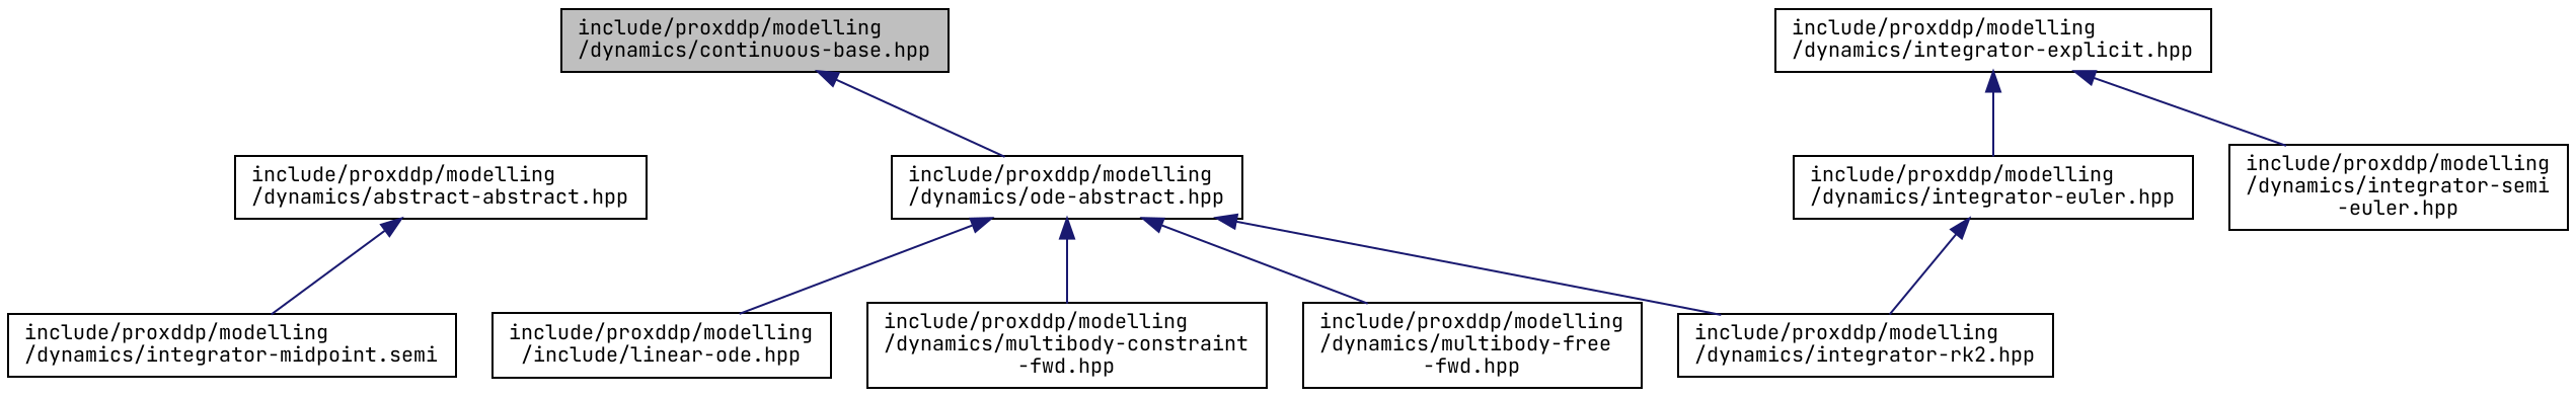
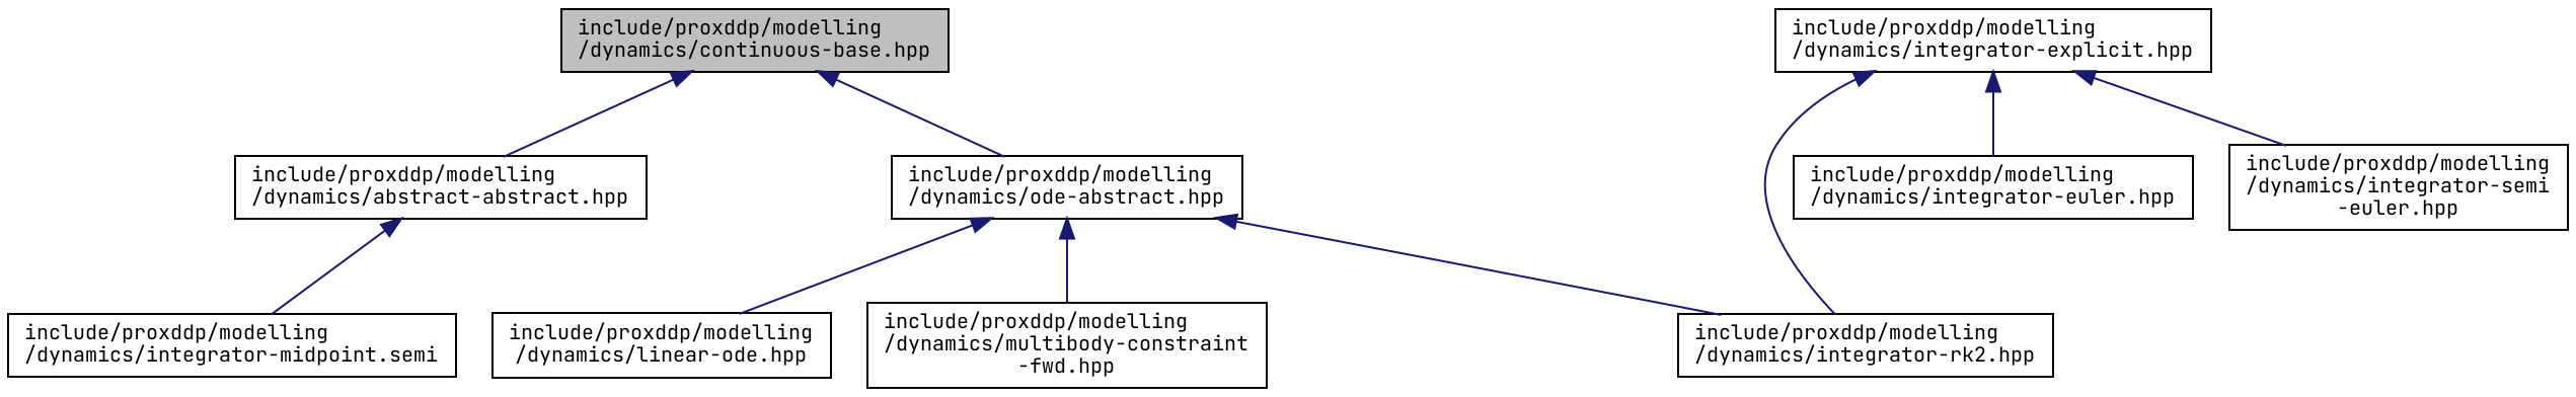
  digraph {
    fontname="JetBrains Mono"
    node [color=black fontname="JetBrains Mono" fontsize=10 shape=record]
    edge [color=midnightblue dir=back fontname="JetBrains Mono" fontsize=10 labelfontname=Helvetica labelfontsize=10 style=solid]
    n1 [fillcolor=grey75 fontcolor=black height=0.2 label="include/proxddp/modelling\l/dynamics/continuous-base.hpp" style=filled width=0.4]
    n2 [height=0.2 label="include/proxddp/modelling\l/dynamics/abstract-abstract.hpp" width=0.4]
    n3 [height=0.2 label="include/proxddp/modelling\l/dynamics/ode-abstract.hpp" width=0.4]
    n4 [height=0.2 label="include/proxddp/modelling\l/dynamics/integrator-midpoint.semi" width=0.4]
-   n5 [height=0.2 label="include/proxddp/modelling\l/include/linear-ode.hpp" width=0.4]
+   n5 [height=0.2 label="include/proxddp/modelling\l/dynamics/linear-ode.hpp" width=0.4]
    n6 [height=0.2 label="include/proxddp/modelling\l/dynamics/multibody-constraint\l-fwd.hpp" width=0.4]
-   n7 [height=0.2 label="include/proxddp/modelling\l/dynamics/multibody-free\l-fwd.hpp" width=0.4]
    n8 [height=0.2 label="include/proxddp/modelling\l/dynamics/integrator-rk2.hpp" width=0.4]
    n9 [height=0.2 label="include/proxddp/modelling\l/dynamics/integrator-explicit.hpp" width=0.4]
    n10 [height=0.2 label="include/proxddp/modelling\l/dynamics/integrator-euler.hpp" width=0.4]
    n11 [height=0.2 label="include/proxddp/modelling\l/dynamics/integrator-semi\l-euler.hpp" width=0.4]
+   n1 -> n2
    n1 -> n3
    n2 -> n4
    n3 -> n5
    n3 -> n6
-   n3 -> n7
    n3 -> n8
-   n10 -> n8
+   n9 -> n8
    n9 -> n10
    n9 -> n11
  }
